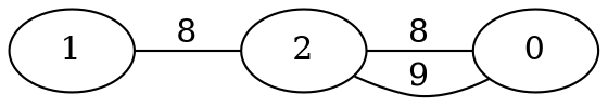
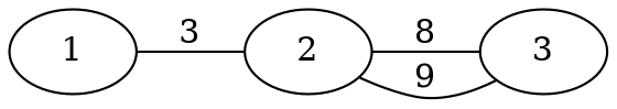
  graph {
    rankdir=LR
    1
    2
-   3 [label=0]
-   1 -- 2 [label=8]
+   3
+   1 -- 2 [label=3]
    2 -- 3 [label=8]
    2 -- 3 [label=9]
  }
